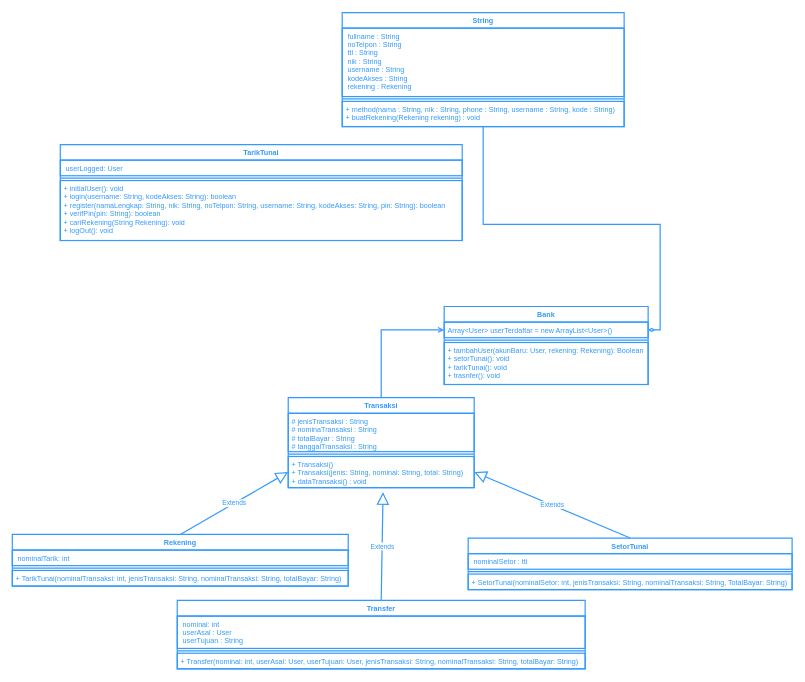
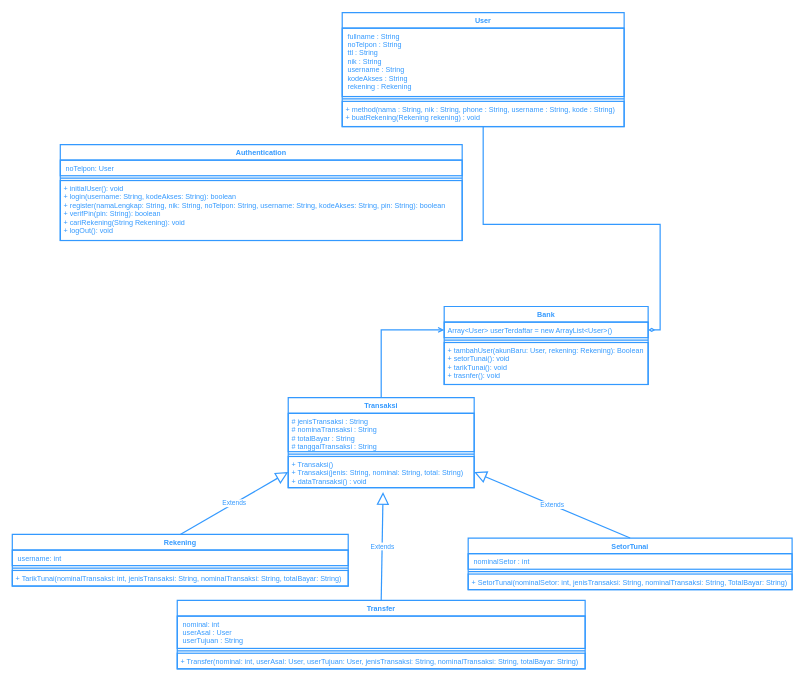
  <mxCell id="0" />
  <mxCell id="1" parent="0" />
  <mxCell id="2" value="Rekening" style="swimlane;fontStyle=1;align=center;verticalAlign=top;childLayout=stackLayout;horizontal=1;startSize=26;horizontalStack=0;resizeParent=1;resizeParentMax=0;resizeLast=0;collapsible=1;marginBottom=0;strokeColor=#3399FF;fontColor=#3399FF;strokeWidth=2;" parent="1" vertex="1"><mxGeometry x="20" y="890" width="560" height="86" as="geometry" /></mxCell>
- <mxCell id="3" value=" nominalTarik: int" style="text;strokeColor=#3399FF;fillColor=none;align=left;verticalAlign=top;spacingLeft=4;spacingRight=4;overflow=hidden;rotatable=0;points=[[0,0.5],[1,0.5]];portConstraint=eastwest;fontColor=#3399FF;strokeWidth=2;" parent="2" vertex="1"><mxGeometry y="26" width="560" height="26" as="geometry" /></mxCell>
+ <mxCell id="3" value=" username: int" style="text;strokeColor=#3399FF;fillColor=none;align=left;verticalAlign=top;spacingLeft=4;spacingRight=4;overflow=hidden;rotatable=0;points=[[0,0.5],[1,0.5]];portConstraint=eastwest;fontColor=#3399FF;strokeWidth=2;" parent="2" vertex="1"><mxGeometry y="26" width="560" height="26" as="geometry" /></mxCell>
  <mxCell id="4" value="" style="line;strokeWidth=2;fillColor=none;align=left;verticalAlign=middle;spacingTop=-1;spacingLeft=3;spacingRight=3;rotatable=0;labelPosition=right;points=[];portConstraint=eastwest;strokeColor=#3399FF;fontColor=#3399FF;" parent="2" vertex="1"><mxGeometry y="52" width="560" height="8" as="geometry" /></mxCell>
  <mxCell id="5" value="+ TarikTunai(nominalTransaksi: int, jenisTransaksi: String, nominalTransaksi: String, totalBayar: String)" style="text;strokeColor=#3399FF;fillColor=none;align=left;verticalAlign=top;spacingLeft=4;spacingRight=4;overflow=hidden;rotatable=0;points=[[0,0.5],[1,0.5]];portConstraint=eastwest;fontColor=#3399FF;strokeWidth=2;" parent="2" vertex="1"><mxGeometry y="60" width="560" height="26" as="geometry" /></mxCell>
  <mxCell id="6" style="edgeStyle=orthogonalEdgeStyle;rounded=0;orthogonalLoop=1;jettySize=auto;html=1;exitX=0.5;exitY=0;exitDx=0;exitDy=0;entryX=0;entryY=0.5;entryDx=0;entryDy=0;endArrow=open;endFill=0;strokeWidth=2;strokeColor=#3399FF;" parent="1" source="7" target="29" edge="1"><mxGeometry relative="1" as="geometry" /></mxCell>
  <mxCell id="7" value="Transaksi" style="swimlane;fontStyle=1;align=center;verticalAlign=top;childLayout=stackLayout;horizontal=1;startSize=26;horizontalStack=0;resizeParent=1;resizeParentMax=0;resizeLast=0;collapsible=1;marginBottom=0;strokeColor=#3399FF;fontColor=#3399FF;strokeWidth=2;" parent="1" vertex="1"><mxGeometry x="480" y="662" width="310" height="150" as="geometry" /></mxCell>
  <mxCell id="8" value="# jenisTransaksi : String&#10;# nominaTransaksi : String&#10;# totalBayar : String&#10;# tanggalTransaksi : String" style="text;strokeColor=#3399FF;fillColor=none;align=left;verticalAlign=top;spacingLeft=4;spacingRight=4;overflow=hidden;rotatable=0;points=[[0,0.5],[1,0.5]];portConstraint=eastwest;fontColor=#3399FF;strokeWidth=2;" parent="7" vertex="1"><mxGeometry y="26" width="310" height="64" as="geometry" /></mxCell>
  <mxCell id="9" value="" style="line;strokeWidth=2;fillColor=none;align=left;verticalAlign=middle;spacingTop=-1;spacingLeft=3;spacingRight=3;rotatable=0;labelPosition=right;points=[];portConstraint=eastwest;strokeColor=#3399FF;fontColor=#3399FF;" parent="7" vertex="1"><mxGeometry y="90" width="310" height="8" as="geometry" /></mxCell>
  <mxCell id="10" value="+ Transaksi()&#10;+ Transaksi(jenis: String, nominal: String, total: String)&#10;+ dataTransaksi() : void" style="text;strokeColor=#3399FF;fillColor=none;align=left;verticalAlign=top;spacingLeft=4;spacingRight=4;overflow=hidden;rotatable=0;points=[[0,0.5],[1,0.5]];portConstraint=eastwest;fontColor=#3399FF;strokeWidth=2;" parent="7" vertex="1"><mxGeometry y="98" width="310" height="52" as="geometry" /></mxCell>
  <mxCell id="11" value="SetorTunai" style="swimlane;fontStyle=1;align=center;verticalAlign=top;childLayout=stackLayout;horizontal=1;startSize=26;horizontalStack=0;resizeParent=1;resizeParentMax=0;resizeLast=0;collapsible=1;marginBottom=0;strokeColor=#3399FF;fontColor=#3399FF;strokeWidth=2;" parent="1" vertex="1"><mxGeometry x="780" y="896" width="540" height="86" as="geometry" /></mxCell>
- <mxCell id="12" value=" nominalSetor : ttl" style="text;strokeColor=#3399FF;fillColor=none;align=left;verticalAlign=top;spacingLeft=4;spacingRight=4;overflow=hidden;rotatable=0;points=[[0,0.5],[1,0.5]];portConstraint=eastwest;fontColor=#3399FF;strokeWidth=2;" parent="11" vertex="1"><mxGeometry y="26" width="540" height="26" as="geometry" /></mxCell>
+ <mxCell id="12" value=" nominalSetor : int" style="text;strokeColor=#3399FF;fillColor=none;align=left;verticalAlign=top;spacingLeft=4;spacingRight=4;overflow=hidden;rotatable=0;points=[[0,0.5],[1,0.5]];portConstraint=eastwest;fontColor=#3399FF;strokeWidth=2;" parent="11" vertex="1"><mxGeometry y="26" width="540" height="26" as="geometry" /></mxCell>
  <mxCell id="13" value="" style="line;strokeWidth=2;fillColor=none;align=left;verticalAlign=middle;spacingTop=-1;spacingLeft=3;spacingRight=3;rotatable=0;labelPosition=right;points=[];portConstraint=eastwest;strokeColor=#3399FF;fontColor=#3399FF;" parent="11" vertex="1"><mxGeometry y="52" width="540" height="8" as="geometry" /></mxCell>
  <mxCell id="14" value="+ SetorTunai(nominalSetor: int, jenisTransaksi: String, nominalTransaksi: String, TotalBayar: String)" style="text;strokeColor=#3399FF;fillColor=none;align=left;verticalAlign=top;spacingLeft=4;spacingRight=4;overflow=hidden;rotatable=0;points=[[0,0.5],[1,0.5]];portConstraint=eastwest;fontColor=#3399FF;strokeWidth=2;" parent="11" vertex="1"><mxGeometry y="60" width="540" height="26" as="geometry" /></mxCell>
  <mxCell id="15" value="Transfer" style="swimlane;fontStyle=1;align=center;verticalAlign=top;childLayout=stackLayout;horizontal=1;startSize=26;horizontalStack=0;resizeParent=1;resizeParentMax=0;resizeLast=0;collapsible=1;marginBottom=0;strokeColor=#3399FF;fontColor=#3399FF;strokeWidth=2;" parent="1" vertex="1"><mxGeometry x="295" y="1000" width="680" height="114" as="geometry" /></mxCell>
  <mxCell id="16" value=" nominal: int&#10; userAsal : User&#10; userTujuan : String" style="text;strokeColor=#3399FF;fillColor=none;align=left;verticalAlign=top;spacingLeft=4;spacingRight=4;overflow=hidden;rotatable=0;points=[[0,0.5],[1,0.5]];portConstraint=eastwest;fontColor=#3399FF;strokeWidth=2;" parent="15" vertex="1"><mxGeometry y="26" width="680" height="54" as="geometry" /></mxCell>
  <mxCell id="17" value="" style="line;strokeWidth=2;fillColor=none;align=left;verticalAlign=middle;spacingTop=-1;spacingLeft=3;spacingRight=3;rotatable=0;labelPosition=right;points=[];portConstraint=eastwest;strokeColor=#3399FF;fontColor=#3399FF;" parent="15" vertex="1"><mxGeometry y="80" width="680" height="8" as="geometry" /></mxCell>
  <mxCell id="18" value="+ Transfer(nominal: int, userAsal: User, userTujuan: User, jenisTransaksi: String, nominalTransaksi: String, totalBayar: String)" style="text;strokeColor=#3399FF;fillColor=none;align=left;verticalAlign=top;spacingLeft=4;spacingRight=4;overflow=hidden;rotatable=0;points=[[0,0.5],[1,0.5]];portConstraint=eastwest;fontColor=#3399FF;strokeWidth=2;" parent="15" vertex="1"><mxGeometry y="88" width="680" height="26" as="geometry" /></mxCell>
  <mxCell id="19" style="edgeStyle=orthogonalEdgeStyle;rounded=0;orthogonalLoop=1;jettySize=auto;html=1;entryX=1;entryY=0.5;entryDx=0;entryDy=0;endArrow=diamondThin;endFill=0;strokeWidth=2;strokeColor=#3399FF;" parent="1" source="20" target="29" edge="1"><mxGeometry relative="1" as="geometry" /></mxCell>
- <mxCell id="20" value="String" style="swimlane;fontStyle=1;align=center;verticalAlign=top;childLayout=stackLayout;horizontal=1;startSize=26;horizontalStack=0;resizeParent=1;resizeParentMax=0;resizeLast=0;collapsible=1;marginBottom=0;strokeColor=#3399FF;fontColor=#3399FF;strokeWidth=2;" parent="1" vertex="1"><mxGeometry x="570" y="20" width="470" height="190" as="geometry" /></mxCell>
+ <mxCell id="20" value="User" style="swimlane;fontStyle=1;align=center;verticalAlign=top;childLayout=stackLayout;horizontal=1;startSize=26;horizontalStack=0;resizeParent=1;resizeParentMax=0;resizeLast=0;collapsible=1;marginBottom=0;strokeColor=#3399FF;fontColor=#3399FF;strokeWidth=2;" parent="1" vertex="1"><mxGeometry x="570" y="20" width="470" height="190" as="geometry" /></mxCell>
  <mxCell id="21" value=" fullname : String&#10; noTelpon : String&#10; ttl : String&#10; nik : String&#10; username : String&#10; kodeAkses : String&#10; rekening : Rekening" style="text;strokeColor=#3399FF;fillColor=none;align=left;verticalAlign=top;spacingLeft=4;spacingRight=4;overflow=hidden;rotatable=0;points=[[0,0.5],[1,0.5]];portConstraint=eastwest;fontColor=#3399FF;strokeWidth=2;" parent="20" vertex="1"><mxGeometry y="26" width="470" height="114" as="geometry" /></mxCell>
  <mxCell id="22" value="" style="line;strokeWidth=2;fillColor=none;align=left;verticalAlign=middle;spacingTop=-1;spacingLeft=3;spacingRight=3;rotatable=0;labelPosition=right;points=[];portConstraint=eastwest;strokeColor=#3399FF;fontColor=#3399FF;" parent="20" vertex="1"><mxGeometry y="140" width="470" height="8" as="geometry" /></mxCell>
  <mxCell id="23" value="+ method(nama : String, nik : String, phone : String, username : String, kode : String)&#10;+ buatRekening(Rekening rekening) : void" style="text;strokeColor=#3399FF;fillColor=none;align=left;verticalAlign=top;spacingLeft=4;spacingRight=4;overflow=hidden;rotatable=0;points=[[0,0.5],[1,0.5]];portConstraint=eastwest;fontColor=#3399FF;strokeWidth=2;" parent="20" vertex="1"><mxGeometry y="148" width="470" height="42" as="geometry" /></mxCell>
- <mxCell id="24" value="TarikTunai" style="swimlane;fontStyle=1;align=center;verticalAlign=top;childLayout=stackLayout;horizontal=1;startSize=26;horizontalStack=0;resizeParent=1;resizeParentMax=0;resizeLast=0;collapsible=1;marginBottom=0;strokeColor=#3399FF;fontColor=#3399FF;strokeWidth=2;" parent="1" vertex="1"><mxGeometry x="100" y="240" width="670" height="160" as="geometry" /></mxCell>
- <mxCell id="25" value=" userLogged: User" style="text;strokeColor=#3399FF;fillColor=none;align=left;verticalAlign=top;spacingLeft=4;spacingRight=4;overflow=hidden;rotatable=0;points=[[0,0.5],[1,0.5]];portConstraint=eastwest;fontColor=#3399FF;strokeWidth=2;" parent="24" vertex="1"><mxGeometry y="26" width="670" height="26" as="geometry" /></mxCell>
+ <mxCell id="24" value="Authentication" style="swimlane;fontStyle=1;align=center;verticalAlign=top;childLayout=stackLayout;horizontal=1;startSize=26;horizontalStack=0;resizeParent=1;resizeParentMax=0;resizeLast=0;collapsible=1;marginBottom=0;strokeColor=#3399FF;fontColor=#3399FF;strokeWidth=2;" parent="1" vertex="1"><mxGeometry x="100" y="240" width="670" height="160" as="geometry" /></mxCell>
+ <mxCell id="25" value=" noTelpon: User" style="text;strokeColor=#3399FF;fillColor=none;align=left;verticalAlign=top;spacingLeft=4;spacingRight=4;overflow=hidden;rotatable=0;points=[[0,0.5],[1,0.5]];portConstraint=eastwest;fontColor=#3399FF;strokeWidth=2;" parent="24" vertex="1"><mxGeometry y="26" width="670" height="26" as="geometry" /></mxCell>
  <mxCell id="26" value="" style="line;strokeWidth=2;fillColor=none;align=left;verticalAlign=middle;spacingTop=-1;spacingLeft=3;spacingRight=3;rotatable=0;labelPosition=right;points=[];portConstraint=eastwest;strokeColor=#3399FF;fontColor=#3399FF;" parent="24" vertex="1"><mxGeometry y="52" width="670" height="8" as="geometry" /></mxCell>
  <mxCell id="27" value="+ initialUser(): void&#10;+ login(username: String, kodeAkses: String): boolean&#10;+ register(namaLengkap: String, nik: String, noTelpon: String, username: String, kodeAkses: String, pin: String): boolean&#10;+ verifPin(pin: String): boolean&#10;+ cariRekening(String Rekening): void&#10;+ logOut(): void" style="text;strokeColor=#3399FF;fillColor=none;align=left;verticalAlign=top;spacingLeft=4;spacingRight=4;overflow=hidden;rotatable=0;points=[[0,0.5],[1,0.5]];portConstraint=eastwest;fontColor=#3399FF;strokeWidth=2;" parent="24" vertex="1"><mxGeometry y="60" width="670" height="100" as="geometry" /></mxCell>
  <mxCell id="28" value="Bank" style="swimlane;fontStyle=1;align=center;verticalAlign=top;childLayout=stackLayout;horizontal=1;startSize=26;horizontalStack=0;resizeParent=1;resizeParentMax=0;resizeLast=0;collapsible=1;marginBottom=0;strokeColor=#3399FF;fontColor=#3399FF;strokeWidth=2;" parent="1" vertex="1"><mxGeometry x="740" y="510" width="340" height="130" as="geometry" /></mxCell>
  <mxCell id="29" value="Array&lt;User&gt; userTerdaftar = new ArrayList&lt;User&gt;()" style="text;strokeColor=#3399FF;fillColor=none;align=left;verticalAlign=top;spacingLeft=4;spacingRight=4;overflow=hidden;rotatable=0;points=[[0,0.5],[1,0.5]];portConstraint=eastwest;fontColor=#3399FF;strokeWidth=2;" parent="28" vertex="1"><mxGeometry y="26" width="340" height="26" as="geometry" /></mxCell>
  <mxCell id="30" value="" style="line;strokeWidth=2;fillColor=none;align=left;verticalAlign=middle;spacingTop=-1;spacingLeft=3;spacingRight=3;rotatable=0;labelPosition=right;points=[];portConstraint=eastwest;strokeColor=#3399FF;fontColor=#3399FF;" parent="28" vertex="1"><mxGeometry y="52" width="340" height="8" as="geometry" /></mxCell>
  <mxCell id="31" value="+ tambahUser(akunBaru: User, rekening: Rekening): Boolean&#10;+ setorTunai(): void&#10;+ tarikTunai(): void&#10;+ trasnfer(): void" style="text;strokeColor=#3399FF;fillColor=none;align=left;verticalAlign=top;spacingLeft=4;spacingRight=4;overflow=hidden;rotatable=0;points=[[0,0.5],[1,0.5]];portConstraint=eastwest;fontColor=#3399FF;strokeWidth=2;" parent="28" vertex="1"><mxGeometry y="60" width="340" height="70" as="geometry" /></mxCell>
  <mxCell id="32" value="Extends" style="endArrow=block;endSize=16;endFill=0;html=1;rounded=0;exitX=0.5;exitY=0;exitDx=0;exitDy=0;entryX=0.51;entryY=1.143;entryDx=0;entryDy=0;entryPerimeter=0;strokeColor=#3399FF;fontColor=#3399FF;strokeWidth=2;" parent="1" source="15" target="10" edge="1"><mxGeometry width="160" relative="1" as="geometry"><mxPoint x="480" y="850" as="sourcePoint" /><mxPoint x="640" y="850" as="targetPoint" /></mxGeometry></mxCell>
  <mxCell id="33" value="Extends" style="endArrow=block;endSize=16;endFill=0;html=1;rounded=0;exitX=0.5;exitY=0;exitDx=0;exitDy=0;entryX=1;entryY=0.5;entryDx=0;entryDy=0;strokeColor=#3399FF;fontColor=#3399FF;strokeWidth=2;" parent="1" source="11" target="10" edge="1"><mxGeometry width="160" relative="1" as="geometry"><mxPoint x="860" y="896" as="sourcePoint" /><mxPoint x="851.6" y="744.006" as="targetPoint" /></mxGeometry></mxCell>
  <mxCell id="34" value="Extends" style="endArrow=block;endSize=16;endFill=0;html=1;rounded=0;exitX=0.5;exitY=0;exitDx=0;exitDy=0;entryX=0;entryY=0.5;entryDx=0;entryDy=0;strokeColor=#3399FF;fontColor=#3399FF;strokeWidth=2;" parent="1" source="2" target="10" edge="1"><mxGeometry width="160" relative="1" as="geometry"><mxPoint x="438.4" y="896" as="sourcePoint" /><mxPoint x="430" y="744.006" as="targetPoint" /></mxGeometry></mxCell>
